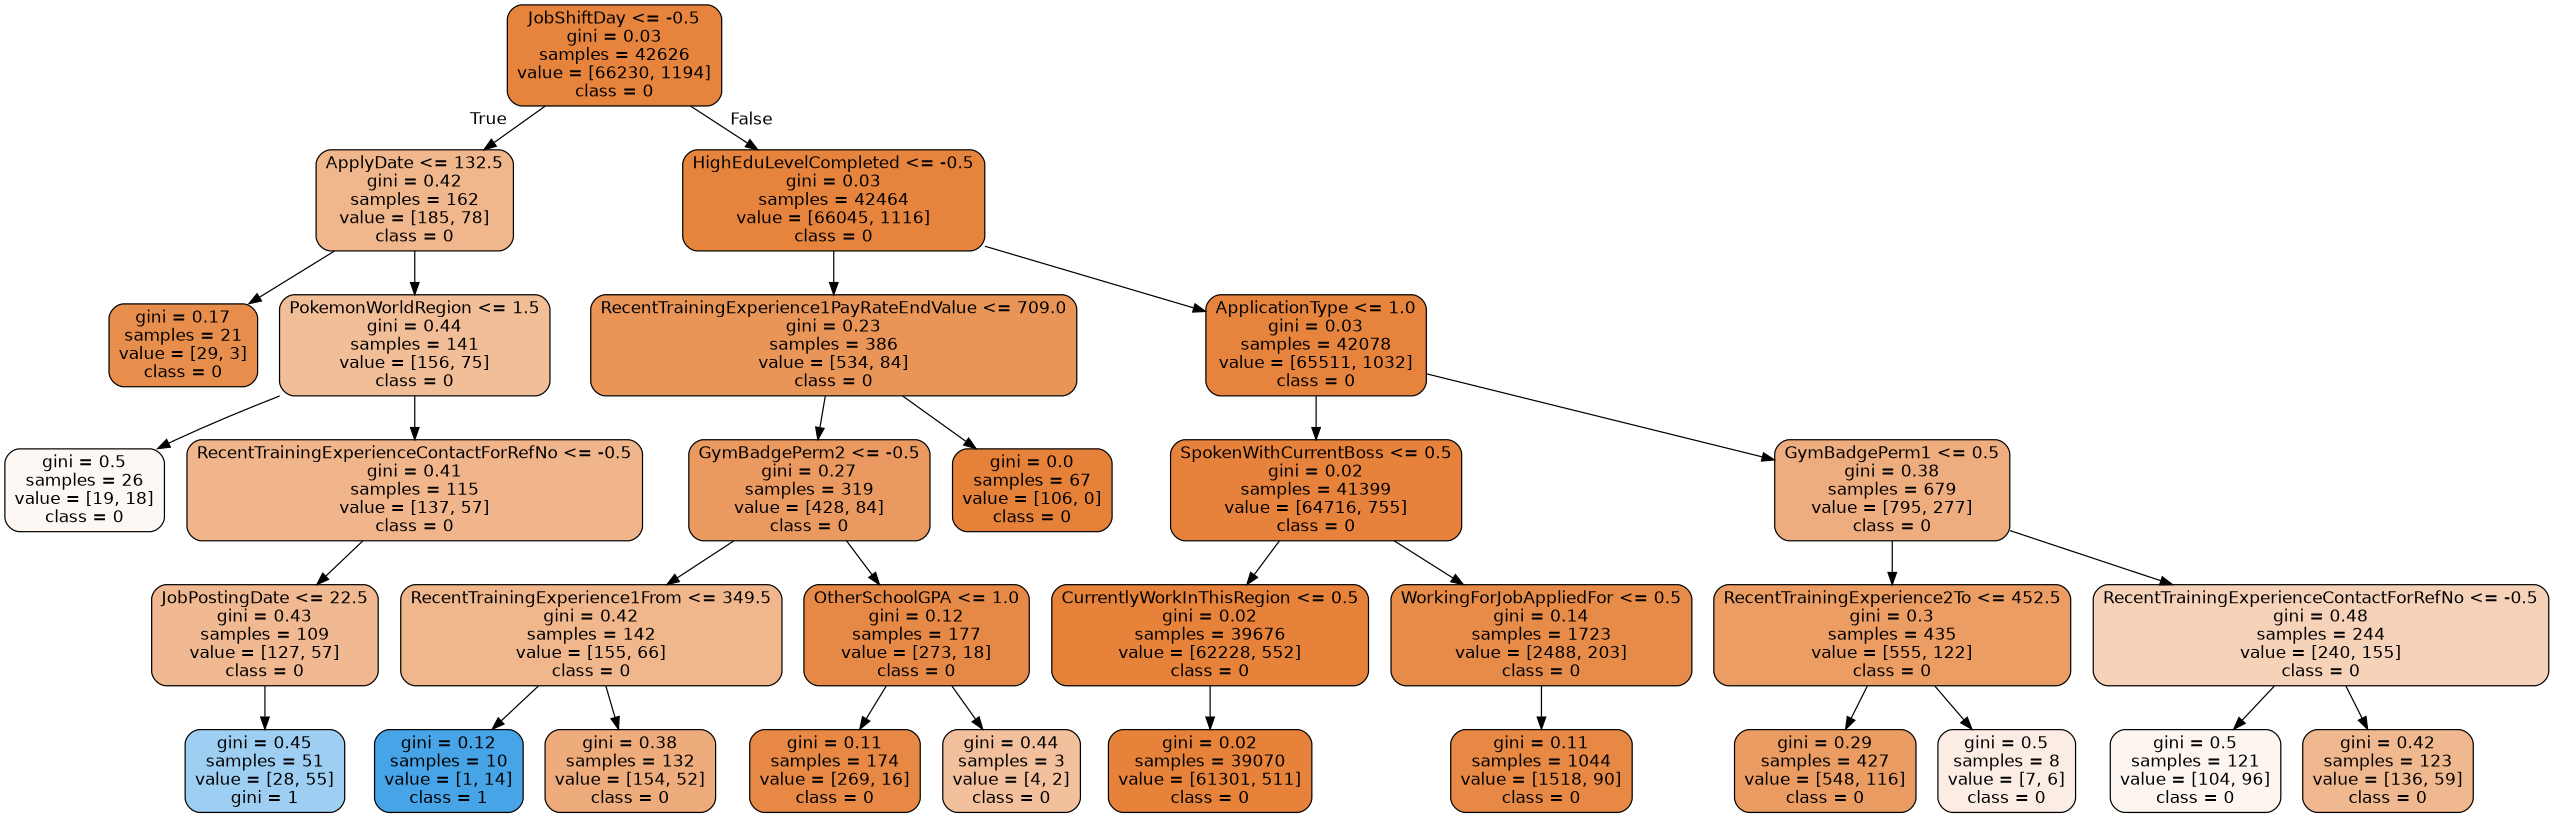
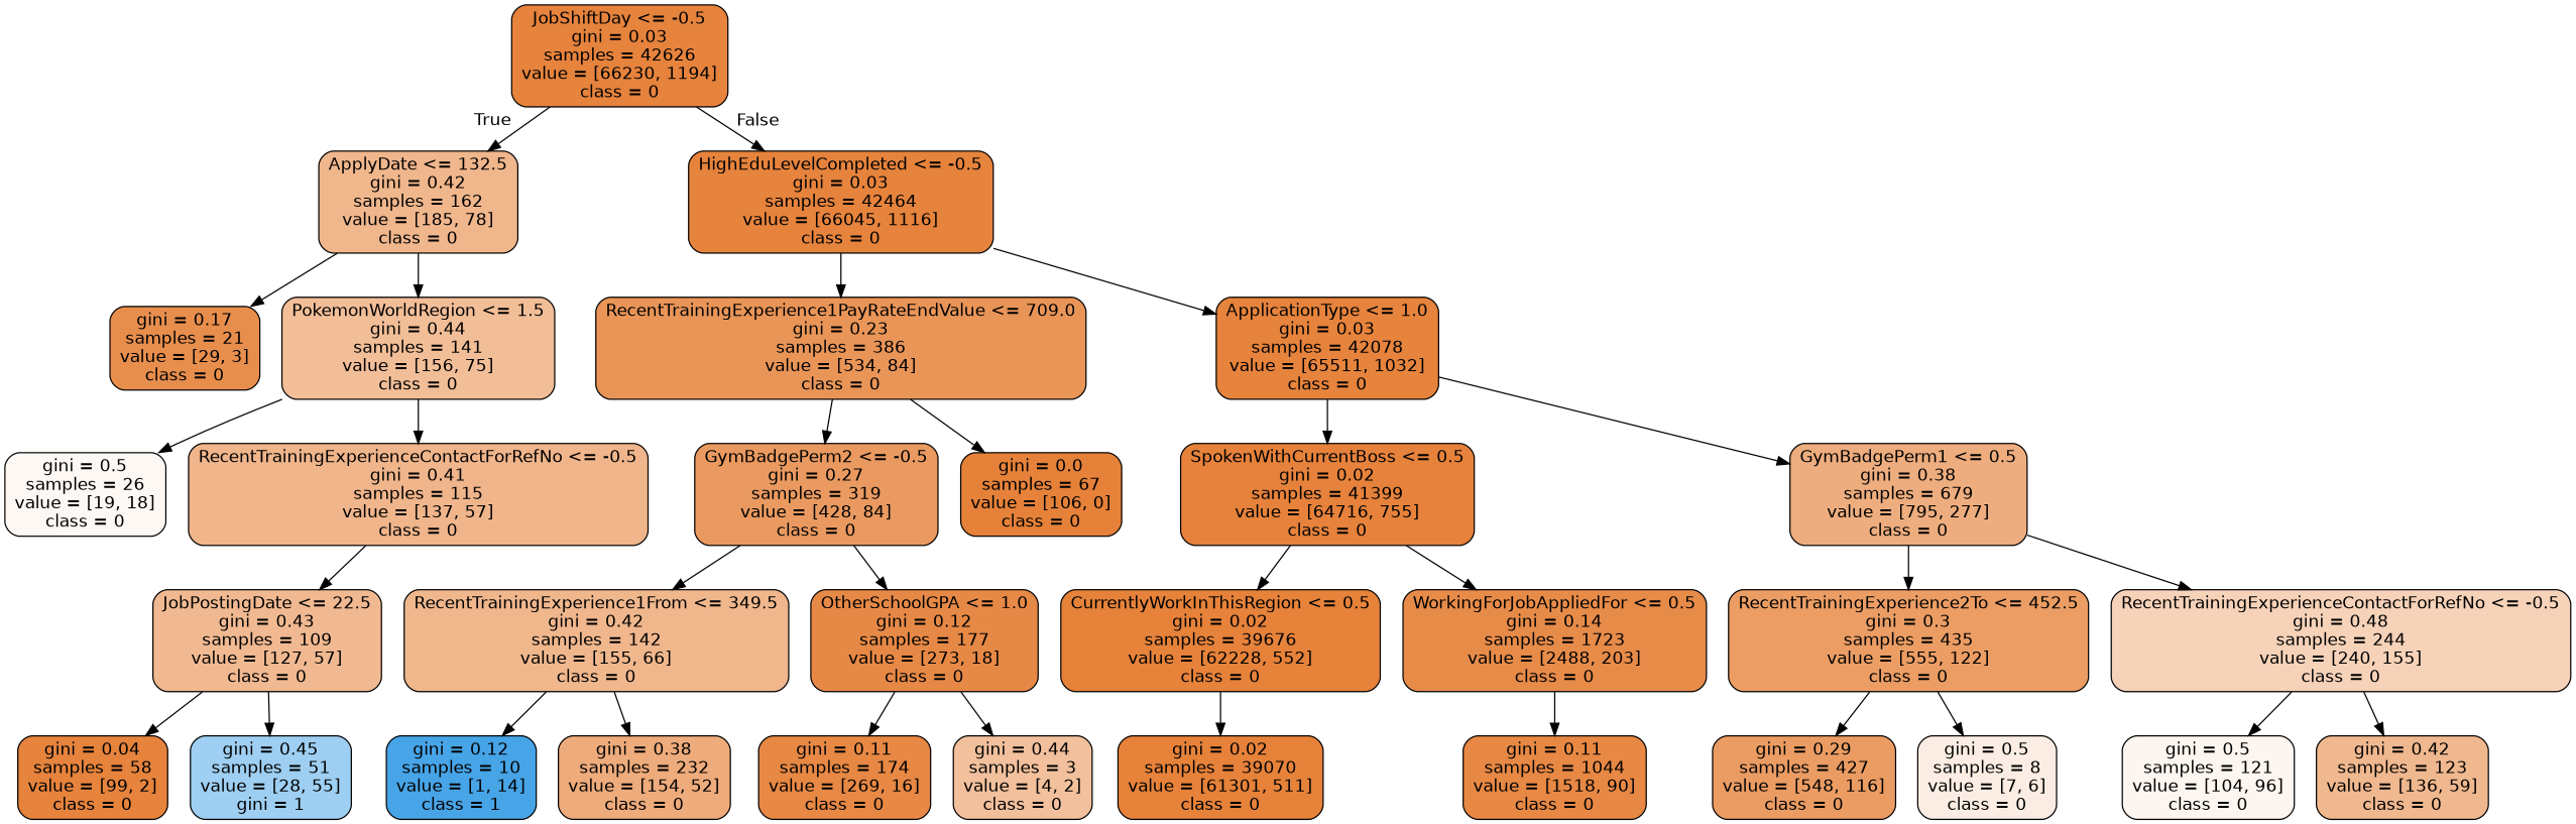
  digraph {
    node [color=black fillcolor="#e58139fa" fontname=helvetica shape=box style="filled, rounded"]
    edge [fontname=helvetica]
    n1 [label="JobShiftDay <= -0.5\ngini = 0.03\nsamples = 42626\nvalue = [66230, 1194]\nclass = 0"]
    n2 [fillcolor="#e5813993" label="ApplyDate <= 132.5\ngini = 0.42\nsamples = 162\nvalue = [185, 78]\nclass = 0"]
    n3 [fillcolor="#e58139fb" label="HighEduLevelCompleted <= -0.5\ngini = 0.03\nsamples = 42464\nvalue = [66045, 1116]\nclass = 0"]
    n4 [fillcolor="#e58139e5" label="gini = 0.17\nsamples = 21\nvalue = [29, 3]\nclass = 0"]
    n5 [fillcolor="#e5813984" label="PokemonWorldRegion <= 1.5\ngini = 0.44\nsamples = 141\nvalue = [156, 75]\nclass = 0"]
    n6 [fillcolor="#e58139d7" label="RecentTrainingExperience1PayRateEndValue <= 709.0\ngini = 0.23\nsamples = 386\nvalue = [534, 84]\nclass = 0"]
    n7 [fillcolor="#e58139fb" label="ApplicationType <= 1.0\ngini = 0.03\nsamples = 42078\nvalue = [65511, 1032]\nclass = 0"]
    n8 [fillcolor="#e581390d" label="gini = 0.5\nsamples = 26\nvalue = [19, 18]\nclass = 0"]
    n9 [fillcolor="#e5813995" label="RecentTrainingExperienceContactForRefNo <= -0.5\ngini = 0.41\nsamples = 115\nvalue = [137, 57]\nclass = 0"]
    n10 [fillcolor="#e581398d" label="JobPostingDate <= 22.5\ngini = 0.43\nsamples = 109\nvalue = [127, 57]\nclass = 0"]
+   n11 [label="gini = 0.04\nsamples = 58\nvalue = [99, 2]\nclass = 0"]
    n12 [fillcolor="#399de57d" label="gini = 0.45\nsamples = 51\nvalue = [28, 55]\ngini = 1"]
    n13 [fillcolor="#e58139cd" label="GymBadgePerm2 <= -0.5\ngini = 0.27\nsamples = 319\nvalue = [428, 84]\nclass = 0"]
    n14 [fillcolor="#e58139ff" label="gini = 0.0\nsamples = 67\nvalue = [106, 0]\nclass = 0"]
    n15 [fillcolor="#e58139fc" label="SpokenWithCurrentBoss <= 0.5\ngini = 0.02\nsamples = 41399\nvalue = [64716, 755]\nclass = 0"]
    n16 [fillcolor="#e58139a6" label="GymBadgePerm1 <= 0.5\ngini = 0.38\nsamples = 679\nvalue = [795, 277]\nclass = 0"]
    n17 [fillcolor="#e5813992" label="RecentTrainingExperience1From <= 349.5\ngini = 0.42\nsamples = 142\nvalue = [155, 66]\nclass = 0"]
    n18 [fillcolor="#e58139ee" label="OtherSchoolGPA <= 1.0\ngini = 0.12\nsamples = 177\nvalue = [273, 18]\nclass = 0"]
    n19 [fillcolor="#399de5ed" label="gini = 0.12\nsamples = 10\nvalue = [1, 14]\nclass = 1"]
-   n20 [fillcolor="#e58139a9" label="gini = 0.38\nsamples = 132\nvalue = [154, 52]\nclass = 0"]
+   n20 [fillcolor="#e58139a9" label="gini = 0.38\nsamples = 232\nvalue = [154, 52]\nclass = 0"]
    n21 [fillcolor="#e58139f0" label="gini = 0.11\nsamples = 174\nvalue = [269, 16]\nclass = 0"]
    n22 [fillcolor="#e581397f" label="gini = 0.44\nsamples = 3\nvalue = [4, 2]\nclass = 0"]
    n23 [fillcolor="#e58139fd" label="CurrentlyWorkInThisRegion <= 0.5\ngini = 0.02\nsamples = 39676\nvalue = [62228, 552]\nclass = 0"]
    n24 [fillcolor="#e58139ea" label="WorkingForJobAppliedFor <= 0.5\ngini = 0.14\nsamples = 1723\nvalue = [2488, 203]\nclass = 0"]
    n25 [fillcolor="#e58139c7" label="RecentTrainingExperience2To <= 452.5\ngini = 0.3\nsamples = 435\nvalue = [555, 122]\nclass = 0"]
    n26 [fillcolor="#e581395a" label="RecentTrainingExperienceContactForRefNo <= -0.5\ngini = 0.48\nsamples = 244\nvalue = [240, 155]\nclass = 0"]
    n27 [fillcolor="#e58139fd" label="gini = 0.02\nsamples = 39070\nvalue = [61301, 511]\nclass = 0"]
    n28 [fillcolor="#e58139f0" label="gini = 0.11\nsamples = 1044\nvalue = [1518, 90]\nclass = 0"]
    n29 [fillcolor="#e58139c9" label="gini = 0.29\nsamples = 427\nvalue = [548, 116]\nclass = 0"]
    n30 [fillcolor="#e5813924" label="gini = 0.5\nsamples = 8\nvalue = [7, 6]\nclass = 0"]
    n31 [fillcolor="#e5813914" label="gini = 0.5\nsamples = 121\nvalue = [104, 96]\nclass = 0"]
    n32 [fillcolor="#e5813990" label="gini = 0.42\nsamples = 123\nvalue = [136, 59]\nclass = 0"]
    n1 -> n2 [headlabel=True labelangle=45 labeldistance=2.5]
    n1 -> n3 [headlabel=False labelangle=-45 labeldistance=2.5]
    n2 -> n4
    n2 -> n5
    n3 -> n6
    n3 -> n7
    n5 -> n8
    n5 -> n9
    n6 -> n13
    n6 -> n14
    n7 -> n15
    n7 -> n16
    n9 -> n10
+   n10 -> n11
    n10 -> n12
    n13 -> n17
    n13 -> n18
    n15 -> n23
    n15 -> n24
    n16 -> n25
    n16 -> n26
    n17 -> n19
    n17 -> n20
    n18 -> n21
    n18 -> n22
    n23 -> n27
    n24 -> n28
    n25 -> n29
    n25 -> n30
    n26 -> n31
    n26 -> n32
  }
